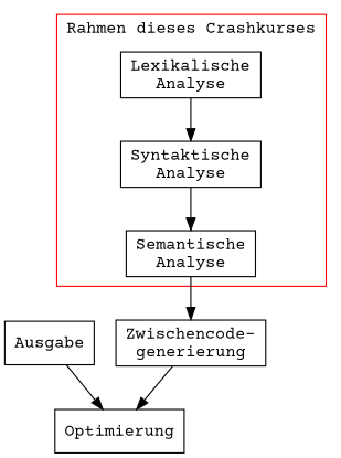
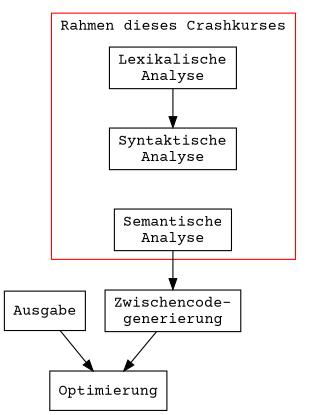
  digraph {
    fontname="Courier Prime"
    rankdir=TB
    node [fontname="Courier Prime" shape=rectangle]
    edge [fontname="Courier Prime"]
    n1 [label="Semantische\nAnalyse"]
    "Lexikalische\nAnalyse"
    "Syntaktische\nAnalyse"
    "Zwischencode-\ngenerierung"
    Optimierung
    Ausgabe
    subgraph cluster_1 {
      color=red
      label="Rahmen dieses Crashkurses"
      n1
      "Lexikalische\nAnalyse"
      "Syntaktische\nAnalyse"
    }
    n1 -> "Zwischencode-\ngenerierung"
    "Lexikalische\nAnalyse" -> "Syntaktische\nAnalyse"
-   "Syntaktische\nAnalyse" -> n1
    "Zwischencode-\ngenerierung" -> Optimierung
    Ausgabe -> Optimierung
  }
